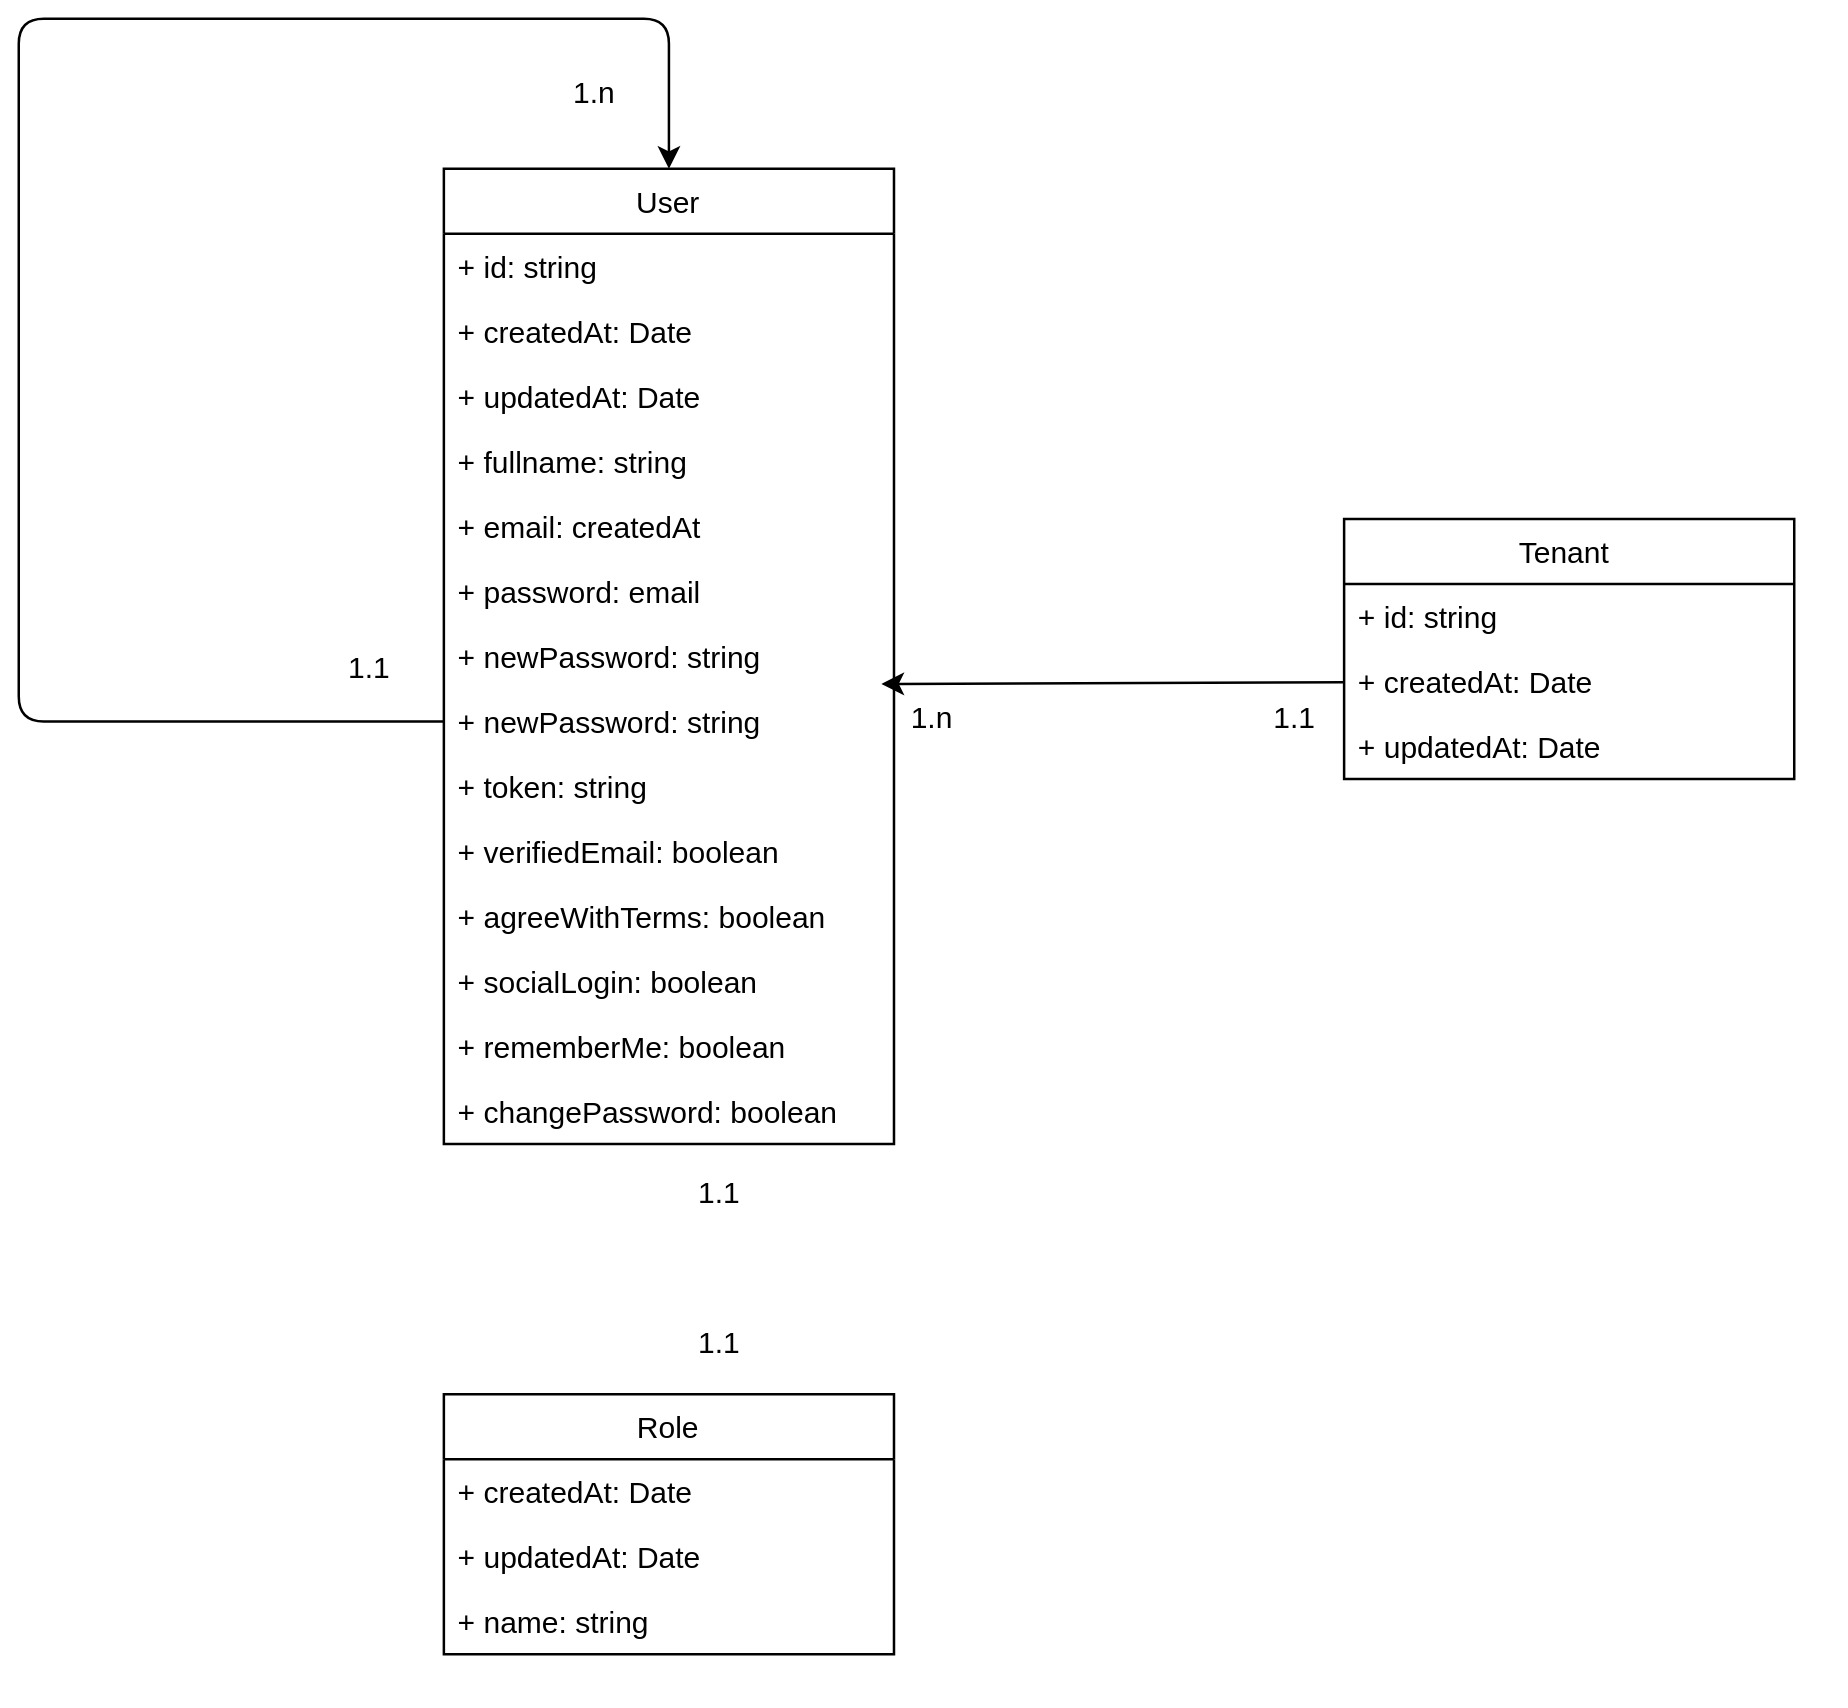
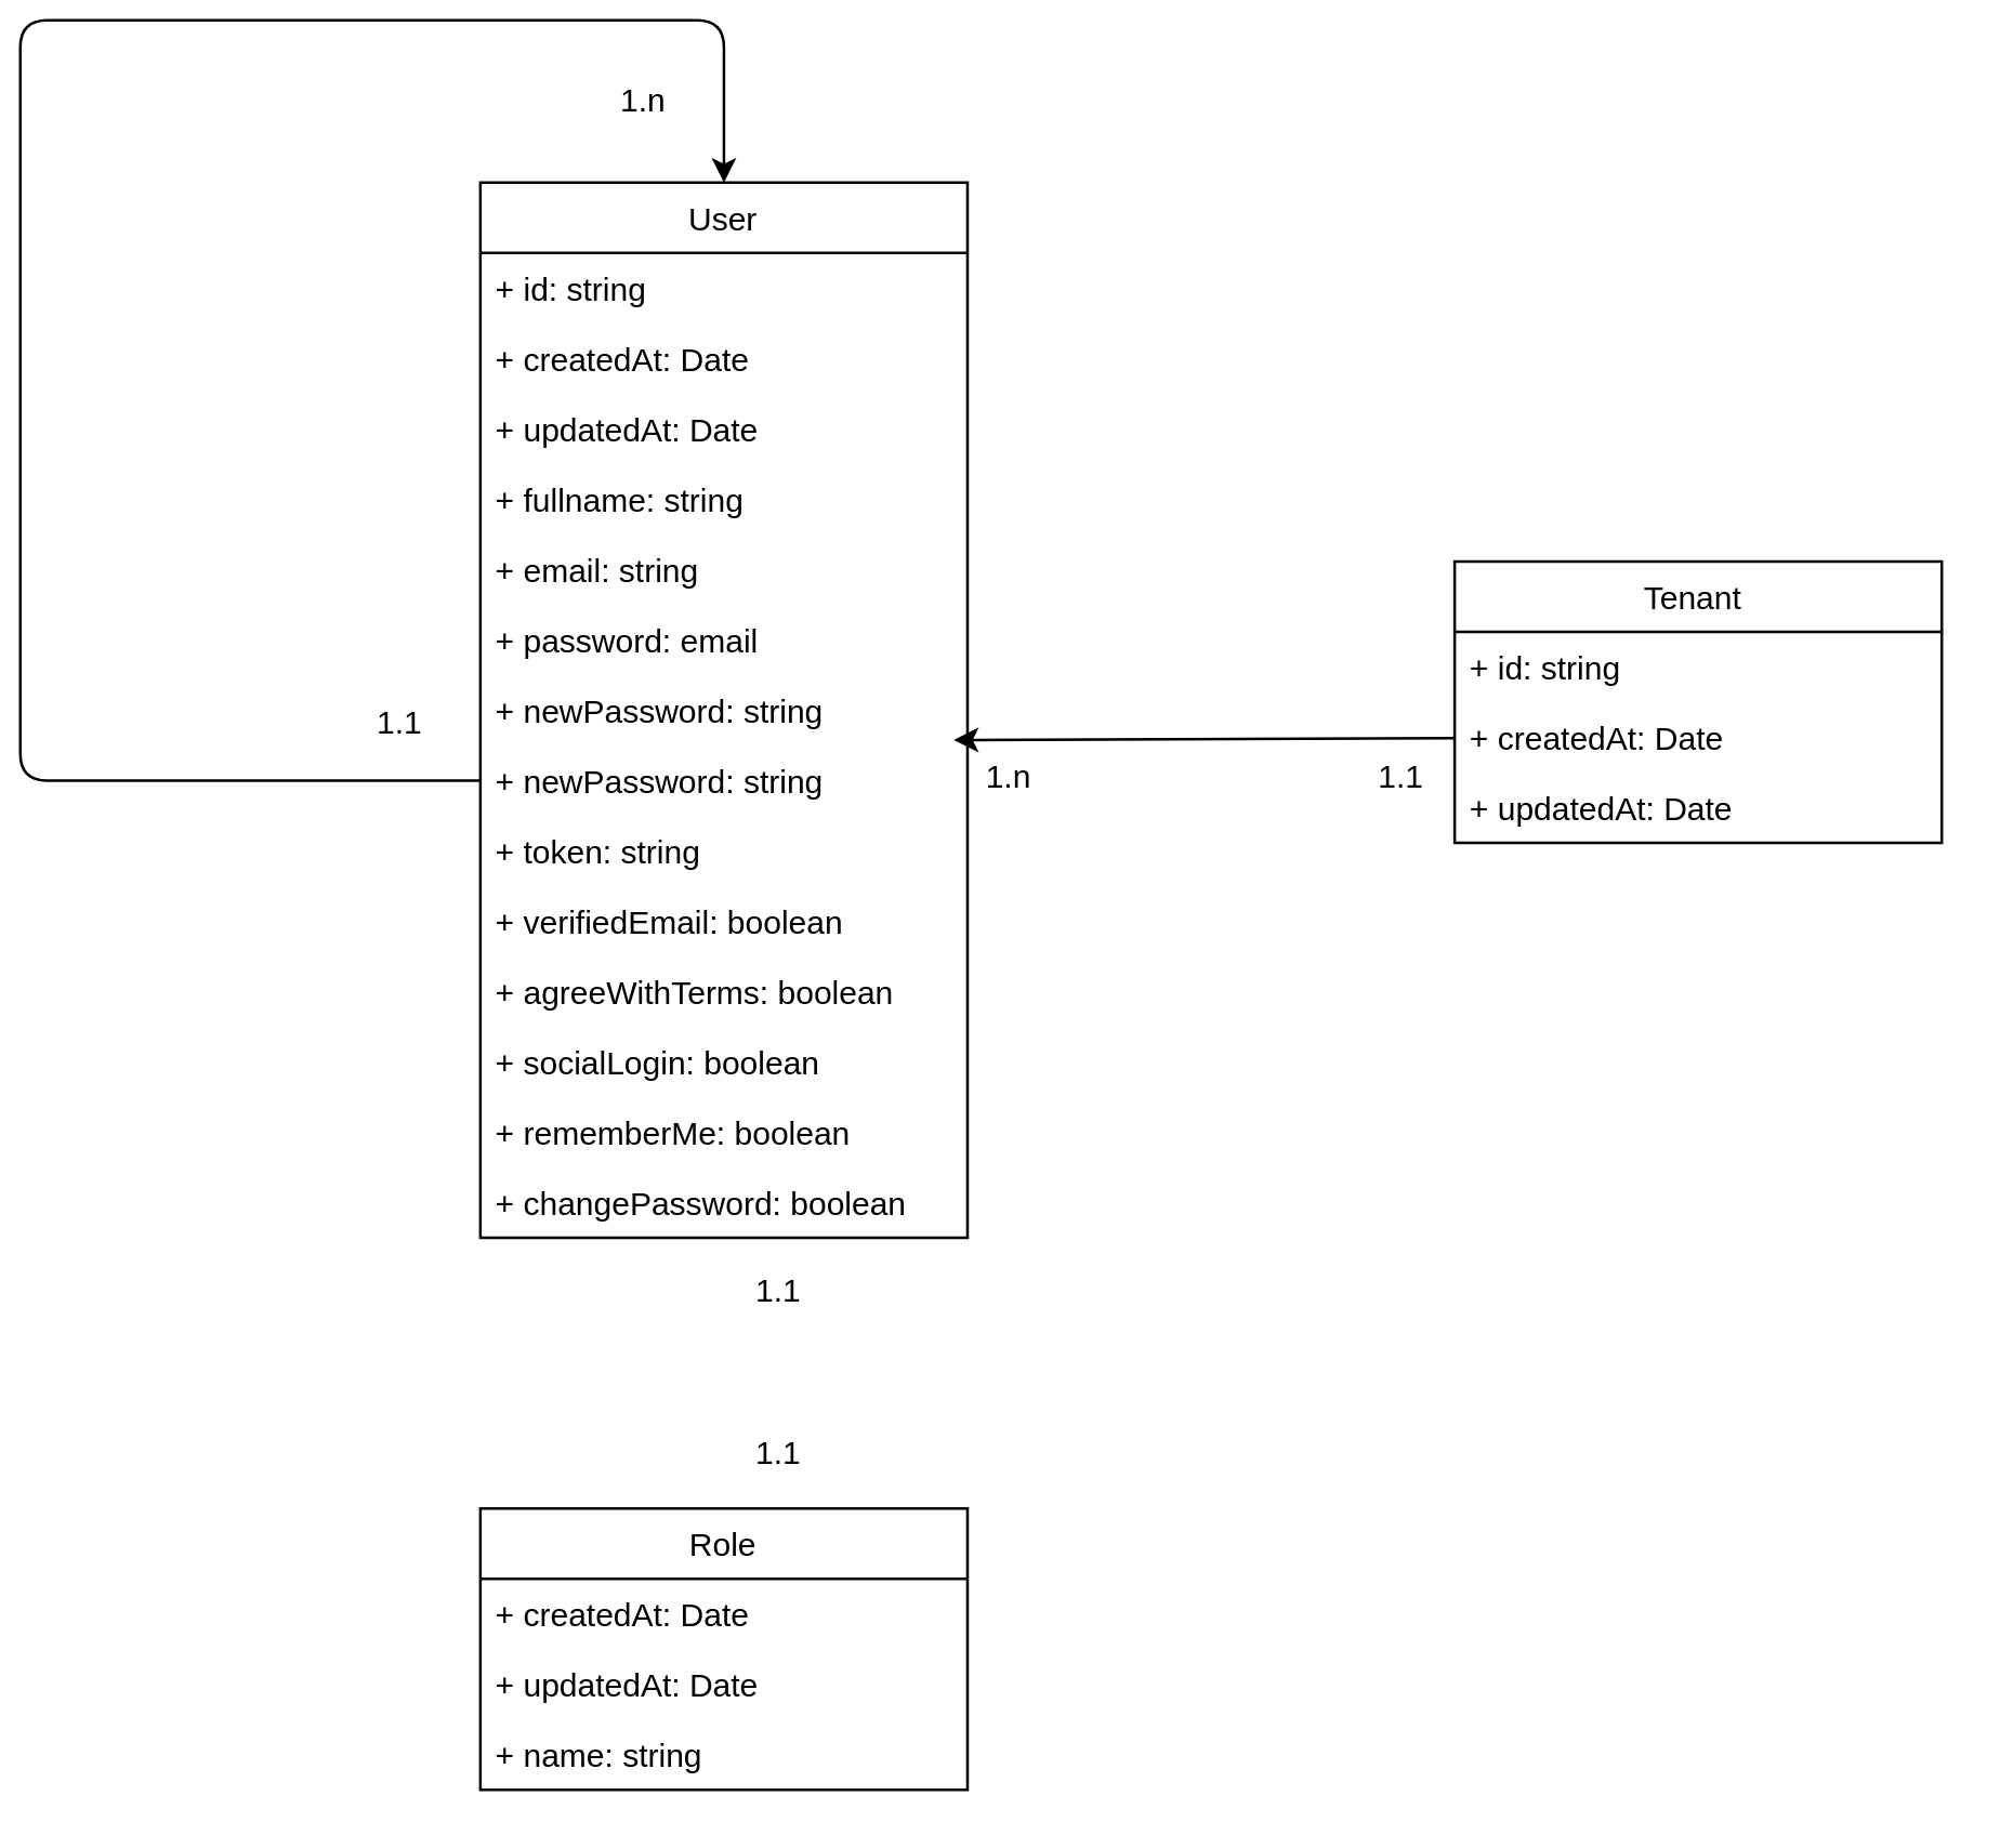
  <mxCell id="0" />
  <mxCell id="1" parent="0" />
  <mxCell id="2" value="User" style="swimlane;fontStyle=0;childLayout=stackLayout;horizontal=1;startSize=26;fillColor=none;horizontalStack=0;resizeParent=1;resizeParentMax=0;resizeLast=0;collapsible=1;marginBottom=0;" vertex="1" parent="1"><mxGeometry x="65" y="60" width="180" height="390" as="geometry" /></mxCell>
  <mxCell id="3" value="+ id: string" style="text;strokeColor=none;fillColor=none;align=left;verticalAlign=top;spacingLeft=4;spacingRight=4;overflow=hidden;rotatable=0;points=[[0,0.5],[1,0.5]];portConstraint=eastwest;" vertex="1" parent="2"><mxGeometry y="26" width="180" height="26" as="geometry" /></mxCell>
  <mxCell id="4" value="+ createdAt: Date" style="text;strokeColor=none;fillColor=none;align=left;verticalAlign=top;spacingLeft=4;spacingRight=4;overflow=hidden;rotatable=0;points=[[0,0.5],[1,0.5]];portConstraint=eastwest;" vertex="1" parent="2"><mxGeometry y="52" width="180" height="26" as="geometry" /></mxCell>
  <mxCell id="5" value="+ updatedAt: Date" style="text;strokeColor=none;fillColor=none;align=left;verticalAlign=top;spacingLeft=4;spacingRight=4;overflow=hidden;rotatable=0;points=[[0,0.5],[1,0.5]];portConstraint=eastwest;" vertex="1" parent="2"><mxGeometry y="78" width="180" height="26" as="geometry" /></mxCell>
  <mxCell id="6" value="+ fullname: string" style="text;strokeColor=none;fillColor=none;align=left;verticalAlign=top;spacingLeft=4;spacingRight=4;overflow=hidden;rotatable=0;points=[[0,0.5],[1,0.5]];portConstraint=eastwest;" vertex="1" parent="2"><mxGeometry y="104" width="180" height="26" as="geometry" /></mxCell>
- <mxCell id="7" value="+ email: createdAt" style="text;strokeColor=none;fillColor=none;align=left;verticalAlign=top;spacingLeft=4;spacingRight=4;overflow=hidden;rotatable=0;points=[[0,0.5],[1,0.5]];portConstraint=eastwest;" vertex="1" parent="2"><mxGeometry y="130" width="180" height="26" as="geometry" /></mxCell>
+ <mxCell id="7" value="+ email: string" style="text;strokeColor=none;fillColor=none;align=left;verticalAlign=top;spacingLeft=4;spacingRight=4;overflow=hidden;rotatable=0;points=[[0,0.5],[1,0.5]];portConstraint=eastwest;" vertex="1" parent="2"><mxGeometry y="130" width="180" height="26" as="geometry" /></mxCell>
  <mxCell id="8" value="+ password: email" style="text;strokeColor=none;fillColor=none;align=left;verticalAlign=top;spacingLeft=4;spacingRight=4;overflow=hidden;rotatable=0;points=[[0,0.5],[1,0.5]];portConstraint=eastwest;" vertex="1" parent="2"><mxGeometry y="156" width="180" height="26" as="geometry" /></mxCell>
  <mxCell id="9" value="+ newPassword: string" style="text;strokeColor=none;fillColor=none;align=left;verticalAlign=top;spacingLeft=4;spacingRight=4;overflow=hidden;rotatable=0;points=[[0,0.5],[1,0.5]];portConstraint=eastwest;" vertex="1" parent="2"><mxGeometry y="182" width="180" height="26" as="geometry" /></mxCell>
  <mxCell id="10" value="+ newPassword: string" style="text;strokeColor=none;fillColor=none;align=left;verticalAlign=top;spacingLeft=4;spacingRight=4;overflow=hidden;rotatable=0;points=[[0,0.5],[1,0.5]];portConstraint=eastwest;" vertex="1" parent="2"><mxGeometry y="208" width="180" height="26" as="geometry" /></mxCell>
  <mxCell id="11" value="+ token: string" style="text;strokeColor=none;fillColor=none;align=left;verticalAlign=top;spacingLeft=4;spacingRight=4;overflow=hidden;rotatable=0;points=[[0,0.5],[1,0.5]];portConstraint=eastwest;" vertex="1" parent="2"><mxGeometry y="234" width="180" height="26" as="geometry" /></mxCell>
  <mxCell id="12" value="+ verifiedEmail: boolean" style="text;strokeColor=none;fillColor=none;align=left;verticalAlign=top;spacingLeft=4;spacingRight=4;overflow=hidden;rotatable=0;points=[[0,0.5],[1,0.5]];portConstraint=eastwest;" vertex="1" parent="2"><mxGeometry y="260" width="180" height="26" as="geometry" /></mxCell>
  <mxCell id="13" value="+ agreeWithTerms: boolean" style="text;strokeColor=none;fillColor=none;align=left;verticalAlign=top;spacingLeft=4;spacingRight=4;overflow=hidden;rotatable=0;points=[[0,0.5],[1,0.5]];portConstraint=eastwest;" vertex="1" parent="2"><mxGeometry y="286" width="180" height="26" as="geometry" /></mxCell>
  <mxCell id="14" value="+ socialLogin: boolean" style="text;strokeColor=none;fillColor=none;align=left;verticalAlign=top;spacingLeft=4;spacingRight=4;overflow=hidden;rotatable=0;points=[[0,0.5],[1,0.5]];portConstraint=eastwest;" vertex="1" parent="2"><mxGeometry y="312" width="180" height="26" as="geometry" /></mxCell>
  <mxCell id="15" value="+ rememberMe: boolean" style="text;strokeColor=none;fillColor=none;align=left;verticalAlign=top;spacingLeft=4;spacingRight=4;overflow=hidden;rotatable=0;points=[[0,0.5],[1,0.5]];portConstraint=eastwest;" vertex="1" parent="2"><mxGeometry y="338" width="180" height="26" as="geometry" /></mxCell>
  <mxCell id="16" value="+ changePassword: boolean" style="text;strokeColor=none;fillColor=none;align=left;verticalAlign=top;spacingLeft=4;spacingRight=4;overflow=hidden;rotatable=0;points=[[0,0.5],[1,0.5]];portConstraint=eastwest;" vertex="1" parent="2"><mxGeometry y="364" width="180" height="26" as="geometry" /></mxCell>
  <mxCell id="17" style="edgeStyle=none;html=1;entryX=0.5;entryY=0;entryDx=0;entryDy=0;" edge="1" parent="2" source="10" target="2"><mxGeometry relative="1" as="geometry"><mxPoint x="130" y="-60" as="targetPoint" /><Array as="points"><mxPoint x="-170" y="221" /><mxPoint x="-170" y="-60" /><mxPoint x="90" y="-60" /></Array></mxGeometry></mxCell>
  <mxCell id="18" value="Role" style="swimlane;fontStyle=0;childLayout=stackLayout;horizontal=1;startSize=26;fillColor=none;horizontalStack=0;resizeParent=1;resizeParentMax=0;resizeLast=0;collapsible=1;marginBottom=0;" vertex="1" parent="1"><mxGeometry x="65" y="550" width="180" height="104" as="geometry" /></mxCell>
  <mxCell id="19" value="+ createdAt: Date" style="text;strokeColor=none;fillColor=none;align=left;verticalAlign=top;spacingLeft=4;spacingRight=4;overflow=hidden;rotatable=0;points=[[0,0.5],[1,0.5]];portConstraint=eastwest;" vertex="1" parent="18"><mxGeometry y="26" width="180" height="26" as="geometry" /></mxCell>
  <mxCell id="20" value="+ updatedAt: Date" style="text;strokeColor=none;fillColor=none;align=left;verticalAlign=top;spacingLeft=4;spacingRight=4;overflow=hidden;rotatable=0;points=[[0,0.5],[1,0.5]];portConstraint=eastwest;" vertex="1" parent="18"><mxGeometry y="52" width="180" height="26" as="geometry" /></mxCell>
  <mxCell id="21" value="+ name: string" style="text;strokeColor=none;fillColor=none;align=left;verticalAlign=top;spacingLeft=4;spacingRight=4;overflow=hidden;rotatable=0;points=[[0,0.5],[1,0.5]];portConstraint=eastwest;" vertex="1" parent="18"><mxGeometry y="78" width="180" height="26" as="geometry" /></mxCell>
  <mxCell id="22" value="Tenant " style="swimlane;fontStyle=0;childLayout=stackLayout;horizontal=1;startSize=26;fillColor=none;horizontalStack=0;resizeParent=1;resizeParentMax=0;resizeLast=0;collapsible=1;marginBottom=0;" vertex="1" parent="1"><mxGeometry x="425" y="200" width="180" height="104" as="geometry" /></mxCell>
  <mxCell id="23" value="+ id: string" style="text;strokeColor=none;fillColor=none;align=left;verticalAlign=top;spacingLeft=4;spacingRight=4;overflow=hidden;rotatable=0;points=[[0,0.5],[1,0.5]];portConstraint=eastwest;" vertex="1" parent="22"><mxGeometry y="26" width="180" height="26" as="geometry" /></mxCell>
  <mxCell id="24" value="+ createdAt: Date" style="text;strokeColor=none;fillColor=none;align=left;verticalAlign=top;spacingLeft=4;spacingRight=4;overflow=hidden;rotatable=0;points=[[0,0.5],[1,0.5]];portConstraint=eastwest;" vertex="1" parent="22"><mxGeometry y="52" width="180" height="26" as="geometry" /></mxCell>
  <mxCell id="25" value="+ updatedAt: Date" style="text;strokeColor=none;fillColor=none;align=left;verticalAlign=top;spacingLeft=4;spacingRight=4;overflow=hidden;rotatable=0;points=[[0,0.5],[1,0.5]];portConstraint=eastwest;" vertex="1" parent="22"><mxGeometry y="78" width="180" height="26" as="geometry" /></mxCell>
  <mxCell id="26" style="edgeStyle=none;html=1;entryX=0.972;entryY=-0.077;entryDx=0;entryDy=0;entryPerimeter=0;" edge="1" parent="1" source="24" target="10"><mxGeometry relative="1" as="geometry" /></mxCell>
  <mxCell id="27" value="1.1" style="text;html=1;align=center;verticalAlign=middle;resizable=0;points=[];autosize=1;strokeColor=none;fillColor=none;" vertex="1" parent="1"><mxGeometry x="390" y="270" width="30" height="20" as="geometry" /></mxCell>
  <mxCell id="28" value="1.n" style="text;html=1;align=center;verticalAlign=middle;resizable=0;points=[];autosize=1;strokeColor=none;fillColor=none;" vertex="1" parent="1"><mxGeometry x="245" y="270" width="30" height="20" as="geometry" /></mxCell>
  <mxCell id="29" value="1.1" style="text;html=1;align=center;verticalAlign=middle;resizable=0;points=[];autosize=1;strokeColor=none;fillColor=none;" vertex="1" parent="1"><mxGeometry x="20" y="250" width="30" height="20" as="geometry" /></mxCell>
  <mxCell id="30" value="1.n" style="text;html=1;align=center;verticalAlign=middle;resizable=0;points=[];autosize=1;strokeColor=none;fillColor=none;" vertex="1" parent="1"><mxGeometry x="110" y="20" width="30" height="20" as="geometry" /></mxCell>
  <mxCell id="31" value="1.1" style="text;html=1;align=center;verticalAlign=middle;resizable=0;points=[];autosize=1;strokeColor=none;fillColor=none;" vertex="1" parent="1"><mxGeometry x="160" y="460" width="30" height="20" as="geometry" /></mxCell>
  <mxCell id="32" value="1.1" style="text;html=1;align=center;verticalAlign=middle;resizable=0;points=[];autosize=1;strokeColor=none;fillColor=none;" vertex="1" parent="1"><mxGeometry x="160" y="520" width="30" height="20" as="geometry" /></mxCell>
